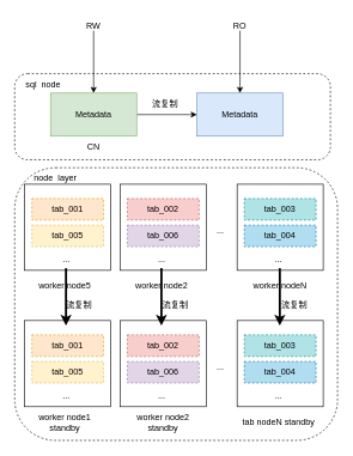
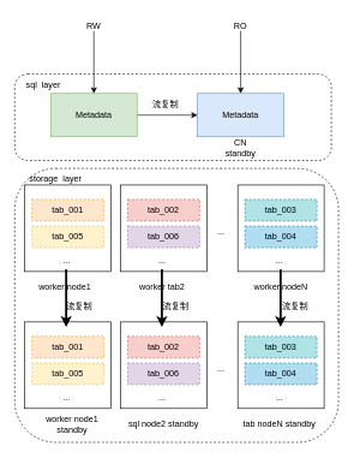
  <mxCell id="0" />
  <mxCell id="1" parent="0" />
  <mxCell id="2" value="" style="rounded=1;whiteSpace=wrap;html=1;dashed=1;" vertex="1" parent="1"><mxGeometry x="20" y="102" width="440" height="120" as="geometry" /></mxCell>
  <mxCell id="3" style="edgeStyle=orthogonalEdgeStyle;rounded=0;orthogonalLoop=1;jettySize=auto;html=1;exitX=1;exitY=0.5;exitDx=0;exitDy=0;entryX=0;entryY=0.5;entryDx=0;entryDy=0;" edge="1" parent="1" source="4" target="5"><mxGeometry relative="1" as="geometry" /></mxCell>
  <mxCell id="4" value="Metadata" style="rounded=0;whiteSpace=wrap;html=1;fillColor=#d5e8d4;strokeColor=#82b366;" vertex="1" parent="1"><mxGeometry x="70" y="129" width="120" height="60" as="geometry" /></mxCell>
  <mxCell id="5" value="Metadata" style="rounded=0;whiteSpace=wrap;html=1;fillColor=#dae8fc;strokeColor=#6c8ebf;" vertex="1" parent="1"><mxGeometry x="274" y="129" width="120" height="60" as="geometry" /></mxCell>
- <mxCell id="6" value="CN" style="text;html=1;strokeColor=none;fillColor=none;align=center;verticalAlign=middle;whiteSpace=wrap;rounded=0;dashed=1;" vertex="1" parent="1"><mxGeometry x="100" y="189" width="60" height="30" as="geometry" /></mxCell>
+ <mxCell id="7" value="CN standby" style="text;html=1;strokeColor=none;fillColor=none;align=center;verticalAlign=middle;whiteSpace=wrap;rounded=0;dashed=1;" vertex="1" parent="1"><mxGeometry x="304" y="189" width="60" height="30" as="geometry" /></mxCell>
  <mxCell id="8" value="流复制" style="text;html=1;strokeColor=none;fillColor=none;align=center;verticalAlign=middle;whiteSpace=wrap;rounded=0;dashed=1;" vertex="1" parent="1"><mxGeometry x="200" y="129" width="60" height="30" as="geometry" /></mxCell>
  <mxCell id="9" value="" style="endArrow=classic;html=1;rounded=0;entryX=0.5;entryY=0;entryDx=0;entryDy=0;" edge="1" parent="1" target="4"><mxGeometry width="50" height="50" relative="1" as="geometry"><mxPoint x="130" y="42" as="sourcePoint" /><mxPoint x="300" y="282" as="targetPoint" /></mxGeometry></mxCell>
  <mxCell id="10" value="RW" style="text;html=1;strokeColor=none;fillColor=none;align=center;verticalAlign=middle;whiteSpace=wrap;rounded=0;dashed=1;" vertex="1" parent="1"><mxGeometry x="100" y="20" width="60" height="30" as="geometry" /></mxCell>
  <mxCell id="11" value="" style="endArrow=classic;html=1;rounded=0;entryX=0.5;entryY=0;entryDx=0;entryDy=0;" edge="1" parent="1" target="5"><mxGeometry width="50" height="50" relative="1" as="geometry"><mxPoint x="334" y="42" as="sourcePoint" /><mxPoint x="334" y="102" as="targetPoint" /></mxGeometry></mxCell>
  <mxCell id="12" value="RO" style="text;html=1;strokeColor=none;fillColor=none;align=center;verticalAlign=middle;whiteSpace=wrap;rounded=0;dashed=1;" vertex="1" parent="1"><mxGeometry x="304" y="20" width="60" height="30" as="geometry" /></mxCell>
  <mxCell id="13" value="" style="rounded=1;whiteSpace=wrap;html=1;dashed=1;" vertex="1" parent="1"><mxGeometry x="20" y="233" width="450" height="380" as="geometry" /></mxCell>
  <mxCell id="14" value="" style="rounded=0;whiteSpace=wrap;html=1;" vertex="1" parent="1"><mxGeometry x="34" y="256" width="120" height="120" as="geometry" /></mxCell>
  <mxCell id="15" value="tab_001" style="rounded=0;whiteSpace=wrap;html=1;dashed=1;fillColor=#ffe6cc;strokeColor=#d79b00;" vertex="1" parent="1"><mxGeometry x="44" y="276" width="100" height="30" as="geometry" /></mxCell>
  <mxCell id="16" value="tab_005" style="rounded=0;whiteSpace=wrap;html=1;dashed=1;fillColor=#fff2cc;strokeColor=#d6b656;" vertex="1" parent="1"><mxGeometry x="44" y="313" width="100" height="30" as="geometry" /></mxCell>
  <mxCell id="17" value="..." style="text;html=1;strokeColor=none;fillColor=none;align=center;verticalAlign=middle;whiteSpace=wrap;rounded=0;dashed=1;" vertex="1" parent="1"><mxGeometry x="62" y="346" width="60" height="30" as="geometry" /></mxCell>
  <mxCell id="18" value="" style="rounded=0;whiteSpace=wrap;html=1;" vertex="1" parent="1"><mxGeometry x="167" y="256" width="120" height="120" as="geometry" /></mxCell>
  <mxCell id="19" value="tab_002" style="rounded=0;whiteSpace=wrap;html=1;dashed=1;fillColor=#f8cecc;strokeColor=#b85450;" vertex="1" parent="1"><mxGeometry x="177" y="276" width="100" height="30" as="geometry" /></mxCell>
  <mxCell id="20" value="tab_006" style="rounded=0;whiteSpace=wrap;html=1;dashed=1;fillColor=#e1d5e7;strokeColor=#9673a6;" vertex="1" parent="1"><mxGeometry x="177" y="313" width="100" height="30" as="geometry" /></mxCell>
  <mxCell id="21" value="..." style="text;html=1;strokeColor=none;fillColor=none;align=center;verticalAlign=middle;whiteSpace=wrap;rounded=0;dashed=1;" vertex="1" parent="1"><mxGeometry x="195" y="346" width="60" height="30" as="geometry" /></mxCell>
  <mxCell id="22" value="" style="rounded=0;whiteSpace=wrap;html=1;" vertex="1" parent="1"><mxGeometry x="330" y="256" width="120" height="120" as="geometry" /></mxCell>
  <mxCell id="23" value="tab_003" style="rounded=0;whiteSpace=wrap;html=1;dashed=1;fillColor=#b0e3e6;strokeColor=#0e8088;" vertex="1" parent="1"><mxGeometry x="340" y="276" width="100" height="30" as="geometry" /></mxCell>
  <mxCell id="24" value="tab_004" style="rounded=0;whiteSpace=wrap;html=1;dashed=1;fillColor=#b1ddf0;strokeColor=#10739e;" vertex="1" parent="1"><mxGeometry x="340" y="313" width="100" height="30" as="geometry" /></mxCell>
  <mxCell id="25" value="..." style="text;html=1;strokeColor=none;fillColor=none;align=center;verticalAlign=middle;whiteSpace=wrap;rounded=0;dashed=1;" vertex="1" parent="1"><mxGeometry x="358" y="346" width="60" height="30" as="geometry" /></mxCell>
  <mxCell id="26" value="..." style="text;html=1;strokeColor=none;fillColor=none;align=center;verticalAlign=middle;whiteSpace=wrap;rounded=0;dashed=1;" vertex="1" parent="1"><mxGeometry x="277" y="306" width="60" height="30" as="geometry" /></mxCell>
- <mxCell id="27" value="worker node5" style="text;html=1;strokeColor=none;fillColor=none;align=center;verticalAlign=middle;whiteSpace=wrap;rounded=0;dashed=1;" vertex="1" parent="1"><mxGeometry x="40" y="383" width="100" height="30" as="geometry" /></mxCell>
- <mxCell id="28" value="worker node2" style="text;html=1;strokeColor=none;fillColor=none;align=center;verticalAlign=middle;whiteSpace=wrap;rounded=0;dashed=1;" vertex="1" parent="1"><mxGeometry x="180" y="383" width="90" height="30" as="geometry" /></mxCell>
+ <mxCell id="27" value="worker node1" style="text;html=1;strokeColor=none;fillColor=none;align=center;verticalAlign=middle;whiteSpace=wrap;rounded=0;dashed=1;" vertex="1" parent="1"><mxGeometry x="40" y="383" width="100" height="30" as="geometry" /></mxCell>
+ <mxCell id="28" value="worker tab2" style="text;html=1;strokeColor=none;fillColor=none;align=center;verticalAlign=middle;whiteSpace=wrap;rounded=0;dashed=1;" vertex="1" parent="1"><mxGeometry x="180" y="383" width="90" height="30" as="geometry" /></mxCell>
  <mxCell id="29" value="worker nodeN" style="text;html=1;strokeColor=none;fillColor=none;align=center;verticalAlign=middle;whiteSpace=wrap;rounded=0;dashed=1;" vertex="1" parent="1"><mxGeometry x="340" y="383" width="100" height="30" as="geometry" /></mxCell>
  <mxCell id="30" value="" style="rounded=0;whiteSpace=wrap;html=1;" vertex="1" parent="1"><mxGeometry x="34" y="446" width="120" height="120" as="geometry" /></mxCell>
  <mxCell id="31" value="tab_001" style="rounded=0;whiteSpace=wrap;html=1;dashed=1;fillColor=#ffe6cc;strokeColor=#d79b00;" vertex="1" parent="1"><mxGeometry x="44" y="466" width="100" height="30" as="geometry" /></mxCell>
  <mxCell id="32" value="tab_005" style="rounded=0;whiteSpace=wrap;html=1;dashed=1;fillColor=#fff2cc;strokeColor=#d6b656;" vertex="1" parent="1"><mxGeometry x="44" y="503" width="100" height="30" as="geometry" /></mxCell>
  <mxCell id="33" value="..." style="text;html=1;strokeColor=none;fillColor=none;align=center;verticalAlign=middle;whiteSpace=wrap;rounded=0;dashed=1;" vertex="1" parent="1"><mxGeometry x="62" y="536" width="60" height="30" as="geometry" /></mxCell>
  <mxCell id="34" value="" style="rounded=0;whiteSpace=wrap;html=1;" vertex="1" parent="1"><mxGeometry x="167" y="446" width="120" height="120" as="geometry" /></mxCell>
  <mxCell id="35" value="tab_002" style="rounded=0;whiteSpace=wrap;html=1;dashed=1;fillColor=#f8cecc;strokeColor=#b85450;" vertex="1" parent="1"><mxGeometry x="177" y="466" width="100" height="30" as="geometry" /></mxCell>
  <mxCell id="36" value="tab_006" style="rounded=0;whiteSpace=wrap;html=1;dashed=1;fillColor=#e1d5e7;strokeColor=#9673a6;" vertex="1" parent="1"><mxGeometry x="177" y="503" width="100" height="30" as="geometry" /></mxCell>
  <mxCell id="37" value="..." style="text;html=1;strokeColor=none;fillColor=none;align=center;verticalAlign=middle;whiteSpace=wrap;rounded=0;dashed=1;" vertex="1" parent="1"><mxGeometry x="195" y="536" width="60" height="30" as="geometry" /></mxCell>
  <mxCell id="38" value="" style="rounded=0;whiteSpace=wrap;html=1;" vertex="1" parent="1"><mxGeometry x="330" y="446" width="120" height="120" as="geometry" /></mxCell>
  <mxCell id="39" value="tab_003" style="rounded=0;whiteSpace=wrap;html=1;dashed=1;fillColor=#b0e3e6;strokeColor=#0e8088;" vertex="1" parent="1"><mxGeometry x="340" y="466" width="100" height="30" as="geometry" /></mxCell>
  <mxCell id="40" value="tab_004" style="rounded=0;whiteSpace=wrap;html=1;dashed=1;fillColor=#b1ddf0;strokeColor=#10739e;" vertex="1" parent="1"><mxGeometry x="340" y="503" width="100" height="30" as="geometry" /></mxCell>
  <mxCell id="41" value="..." style="text;html=1;strokeColor=none;fillColor=none;align=center;verticalAlign=middle;whiteSpace=wrap;rounded=0;dashed=1;" vertex="1" parent="1"><mxGeometry x="358" y="536" width="60" height="30" as="geometry" /></mxCell>
  <mxCell id="42" value="..." style="text;html=1;strokeColor=none;fillColor=none;align=center;verticalAlign=middle;whiteSpace=wrap;rounded=0;dashed=1;" vertex="1" parent="1"><mxGeometry x="277" y="496" width="60" height="30" as="geometry" /></mxCell>
- <mxCell id="43" value="worker node1 standby" style="text;html=1;strokeColor=none;fillColor=none;align=center;verticalAlign=middle;whiteSpace=wrap;rounded=0;dashed=1;" vertex="1" parent="1"><mxGeometry x="30" y="573" width="120" height="30" as="geometry" /></mxCell>
+ <mxCell id="43" value="worker node1 standby" style="text;html=1;strokeColor=none;fillColor=none;align=center;verticalAlign=middle;whiteSpace=wrap;rounded=0;dashed=1;" vertex="1" parent="1"><mxGeometry x="40" y="573" width="120" height="30" as="geometry" /></mxCell>
  <mxCell id="44" value="" style="endArrow=classic;html=1;rounded=0;strokeWidth=3;" edge="1" parent="1"><mxGeometry width="50" height="50" relative="1" as="geometry"><mxPoint x="91.5" y="373" as="sourcePoint" /><mxPoint x="91.5" y="453" as="targetPoint" /></mxGeometry></mxCell>
  <mxCell id="45" value="" style="endArrow=classic;html=1;rounded=0;strokeWidth=3;" edge="1" parent="1"><mxGeometry width="50" height="50" relative="1" as="geometry"><mxPoint x="224.5" y="373" as="sourcePoint" /><mxPoint x="224.5" y="453" as="targetPoint" /></mxGeometry></mxCell>
  <mxCell id="46" value="" style="endArrow=classic;html=1;rounded=0;strokeWidth=3;" edge="1" parent="1"><mxGeometry width="50" height="50" relative="1" as="geometry"><mxPoint x="389.5" y="373" as="sourcePoint" /><mxPoint x="389.5" y="453" as="targetPoint" /></mxGeometry></mxCell>
  <mxCell id="47" value="流复制" style="text;html=1;strokeColor=none;fillColor=none;align=center;verticalAlign=middle;whiteSpace=wrap;rounded=0;dashed=1;" vertex="1" parent="1"><mxGeometry x="80" y="409" width="60" height="30" as="geometry" /></mxCell>
  <mxCell id="48" value="流复制" style="text;html=1;strokeColor=none;fillColor=none;align=center;verticalAlign=middle;whiteSpace=wrap;rounded=0;dashed=1;" vertex="1" parent="1"><mxGeometry x="214" y="409" width="60" height="30" as="geometry" /></mxCell>
  <mxCell id="49" value="流复制" style="text;html=1;strokeColor=none;fillColor=none;align=center;verticalAlign=middle;whiteSpace=wrap;rounded=0;dashed=1;" vertex="1" parent="1"><mxGeometry x="380" y="409" width="60" height="30" as="geometry" /></mxCell>
- <mxCell id="50" value="sql&amp;nbsp; node" style="text;html=1;strokeColor=none;fillColor=none;align=center;verticalAlign=middle;whiteSpace=wrap;rounded=0;dashed=1;" vertex="1" parent="1"><mxGeometry x="30" y="102" width="60" height="30" as="geometry" /></mxCell>
- <mxCell id="51" value="node&amp;nbsp; layer" style="text;html=1;strokeColor=none;fillColor=none;align=center;verticalAlign=middle;whiteSpace=wrap;rounded=0;dashed=1;" vertex="1" parent="1"><mxGeometry x="34" y="233" width="86" height="30" as="geometry" /></mxCell>
- <mxCell id="52" value="worker node2 standby" style="text;html=1;strokeColor=none;fillColor=none;align=center;verticalAlign=middle;whiteSpace=wrap;rounded=0;dashed=1;" vertex="1" parent="1"><mxGeometry x="167" y="573" width="120" height="30" as="geometry" /></mxCell>
+ <mxCell id="50" value="sql&amp;nbsp; layer" style="text;html=1;strokeColor=none;fillColor=none;align=center;verticalAlign=middle;whiteSpace=wrap;rounded=0;dashed=1;" vertex="1" parent="1"><mxGeometry x="30" y="102" width="60" height="30" as="geometry" /></mxCell>
+ <mxCell id="51" value="storage&amp;nbsp; layer" style="text;html=1;strokeColor=none;fillColor=none;align=center;verticalAlign=middle;whiteSpace=wrap;rounded=0;dashed=1;" vertex="1" parent="1"><mxGeometry x="34" y="233" width="86" height="30" as="geometry" /></mxCell>
+ <mxCell id="52" value="sql node2 standby" style="text;html=1;strokeColor=none;fillColor=none;align=center;verticalAlign=middle;whiteSpace=wrap;rounded=0;dashed=1;" vertex="1" parent="1"><mxGeometry x="167" y="573" width="120" height="30" as="geometry" /></mxCell>
  <mxCell id="53" value="tab nodeN standby" style="text;html=1;strokeColor=none;fillColor=none;align=center;verticalAlign=middle;whiteSpace=wrap;rounded=0;dashed=1;" vertex="1" parent="1"><mxGeometry x="328" y="573" width="120" height="30" as="geometry" /></mxCell>
